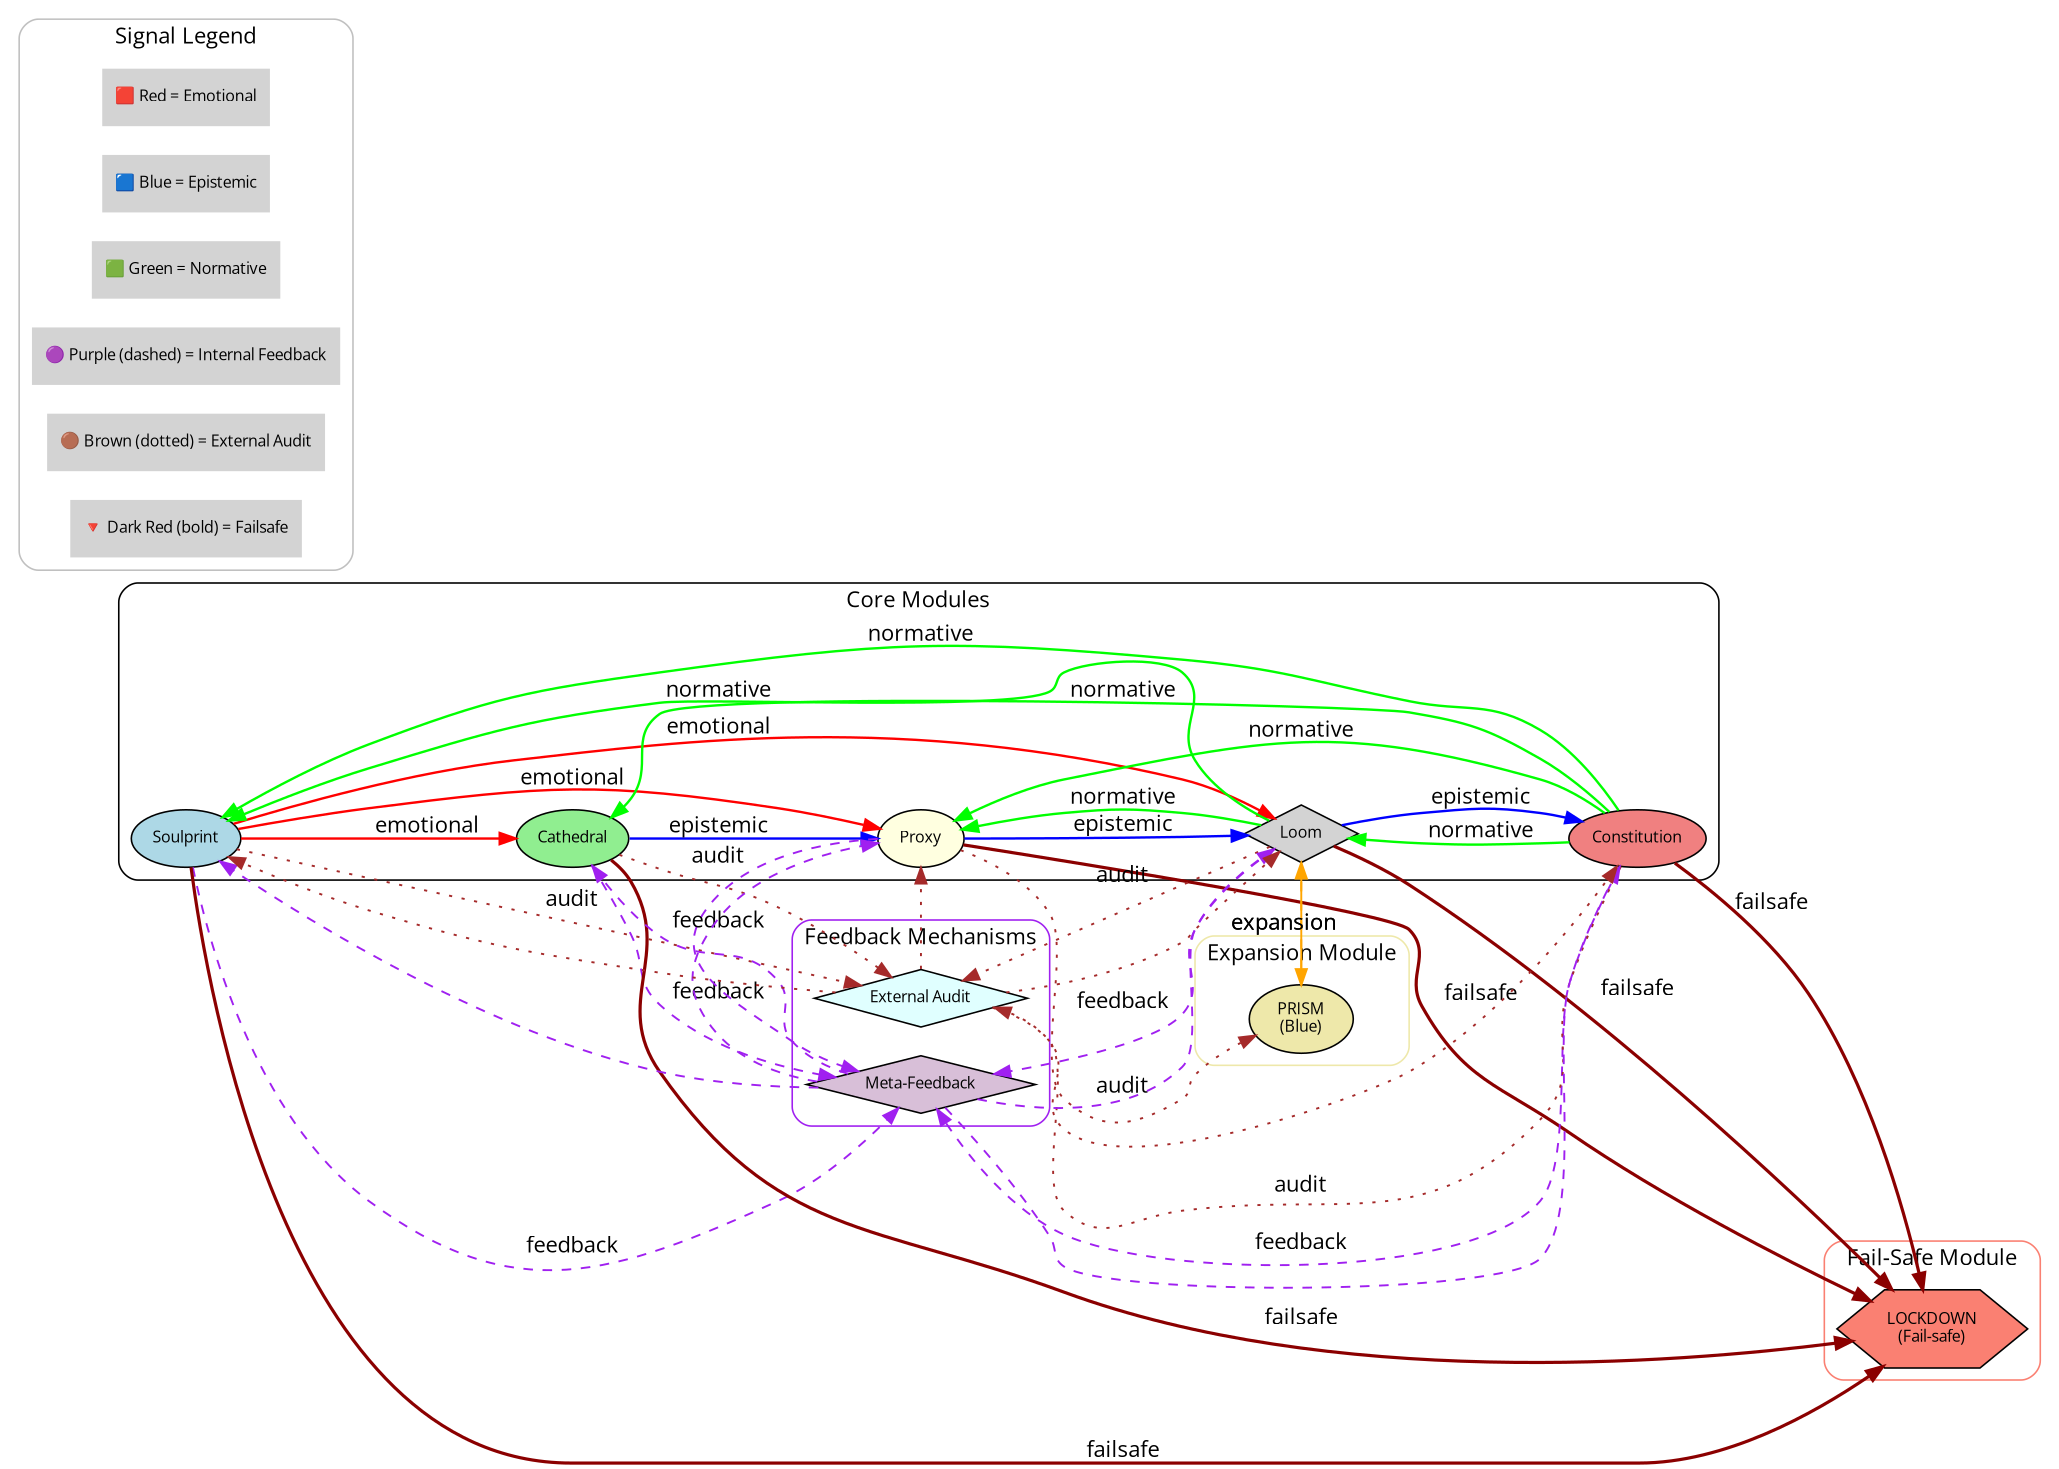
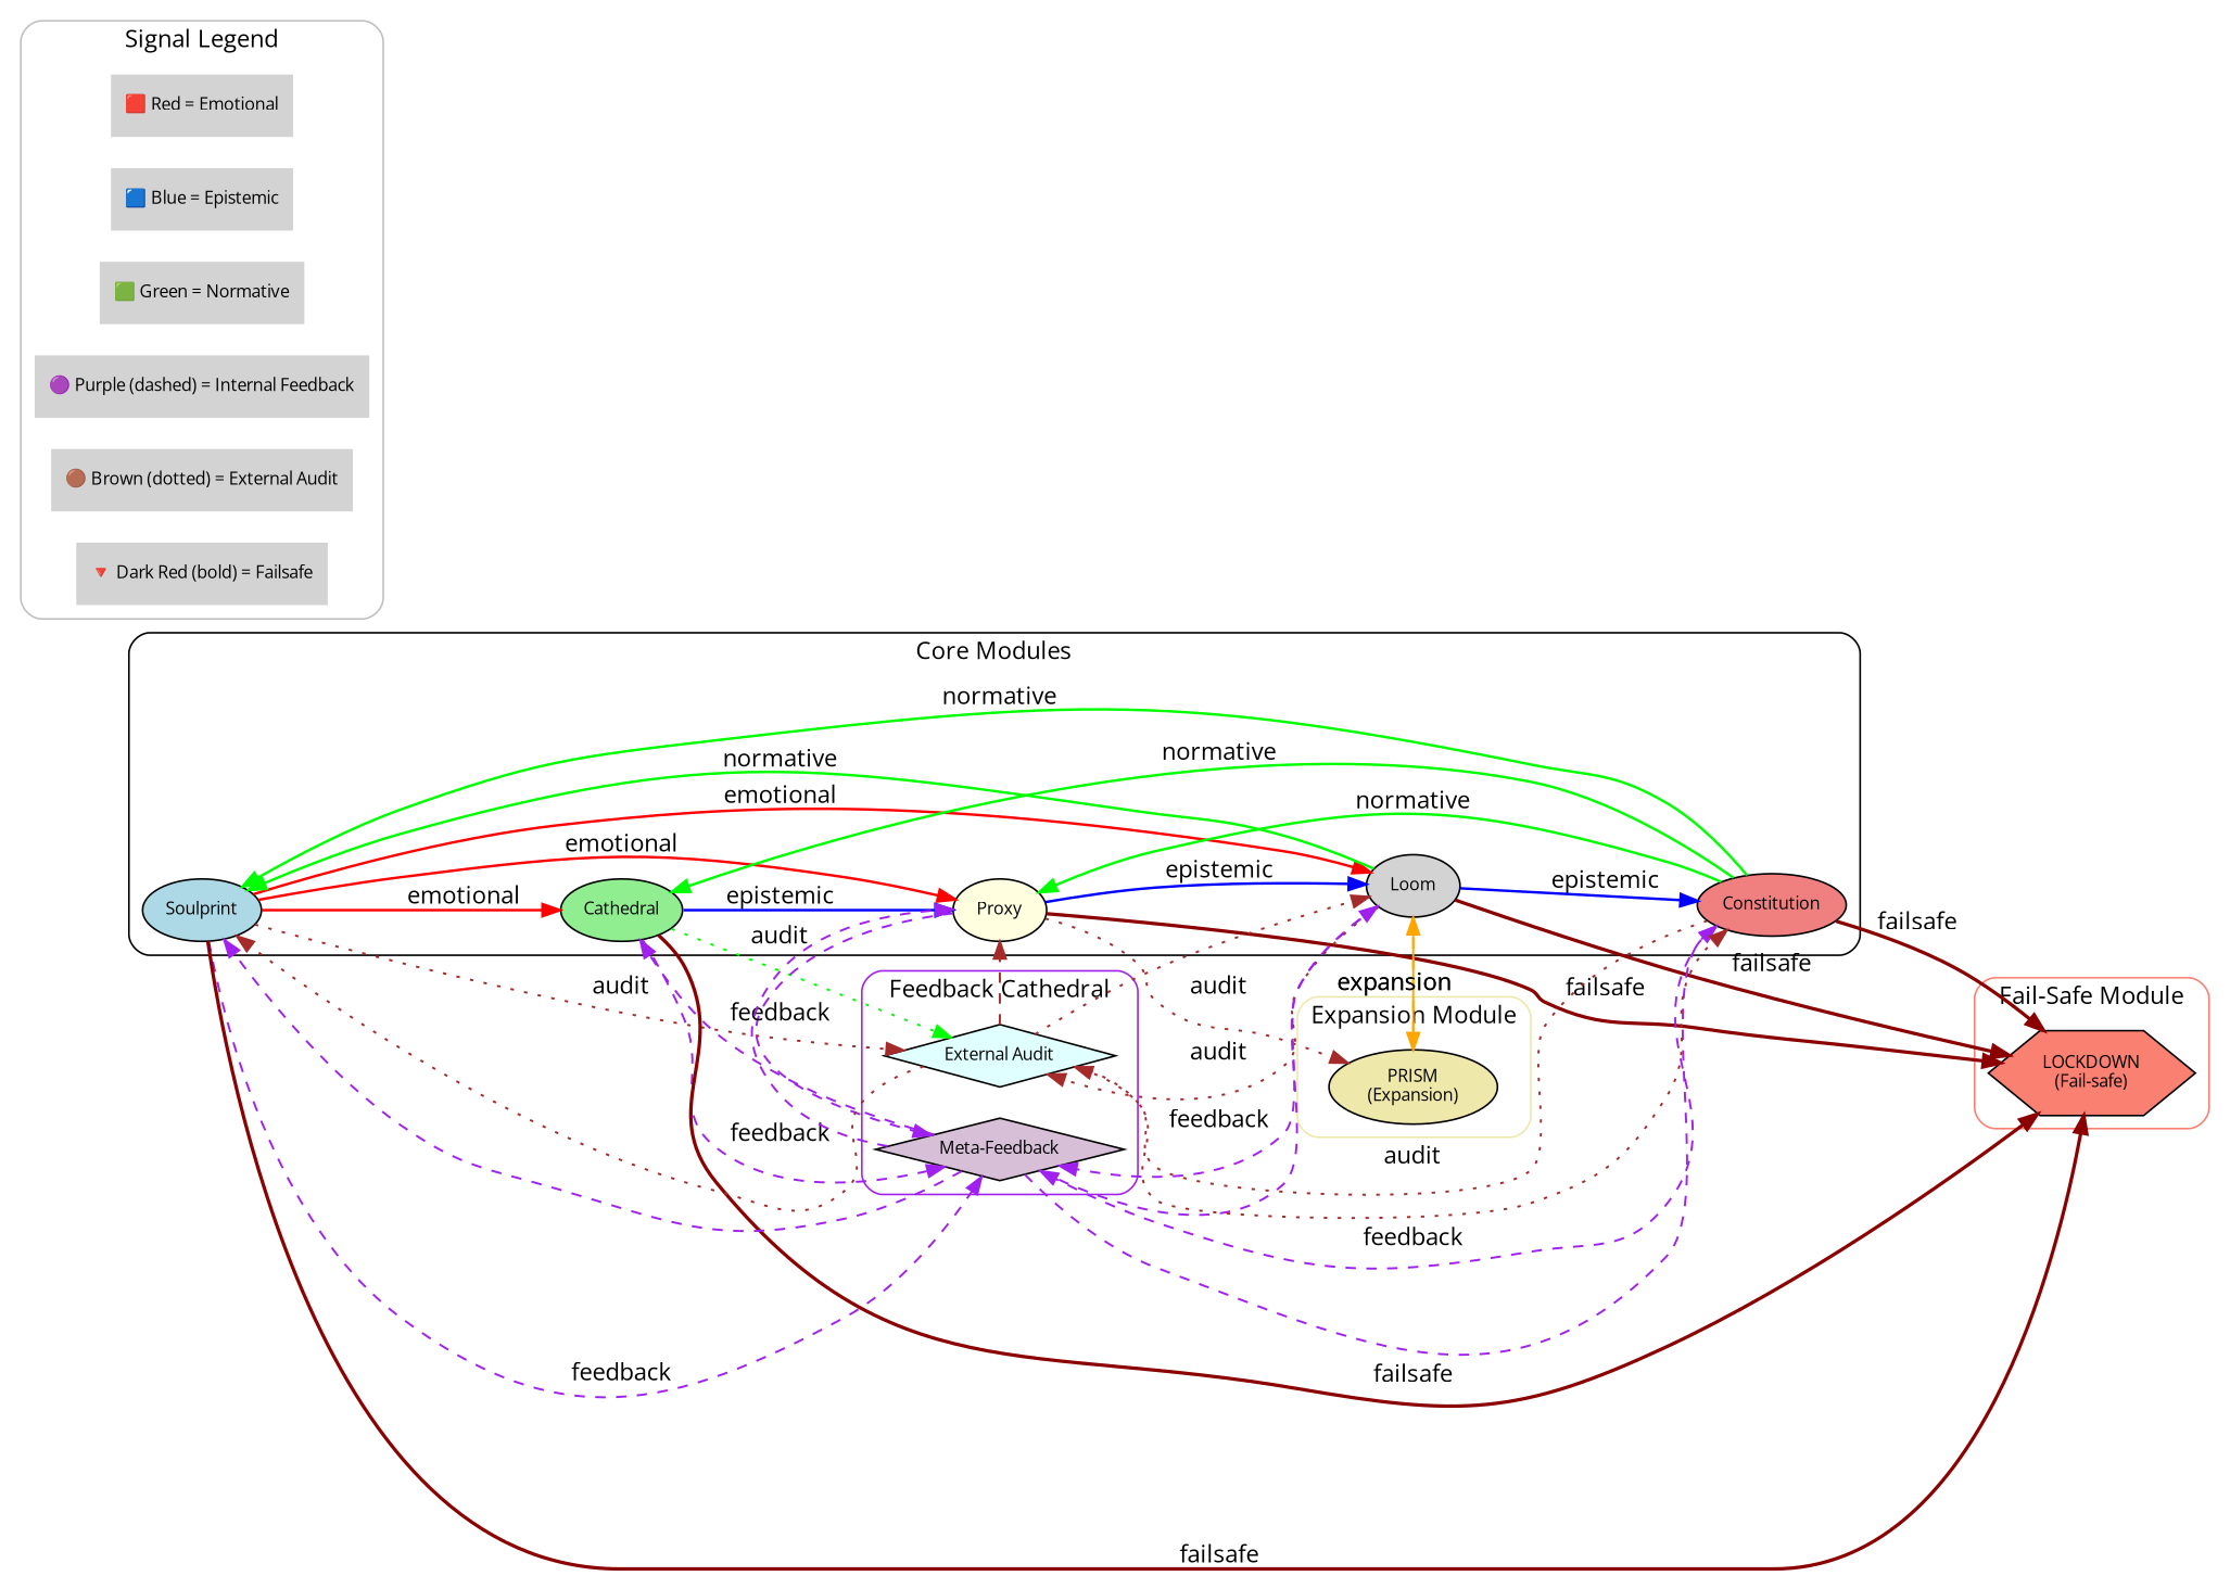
  digraph {
    fontname="Open Sans"
    rankdir=LR
    node [fontname="Open Sans" fontsize=10 shape=oval style=filled]
    edge [color=purple fontname="Open Sans" penwidth=1.2]
    n1 [fillcolor=lightblue label=Soulprint]
    n2 [fillcolor=lightgreen label=Cathedral]
    n3 [fillcolor=lightyellow label=Proxy]
-   n4 [fillcolor=lightgrey label=Loom shape=diamond]
+   n4 [fillcolor=lightgrey label=Loom]
    n5 [fillcolor=lightcoral label=Constitution]
    n6 [fillcolor=thistle label="Meta‑Feedback" shape=diamond]
    n7 [fillcolor=lightcyan label="External Audit" shape=diamond]
    n8 [fillcolor=salmon label="LOCKDOWN\n(Fail‑safe)" shape=hexagon]
-   n9 [fillcolor=palegoldenrod label="PRISM\n(Blue)"]
+   n9 [fillcolor=palegoldenrod label="PRISM\n(Expansion)"]
    n10 [label="🟥 Red = Emotional" shape=plaintext]
    n11 [label="🟦 Blue = Epistemic" shape=plaintext]
    n12 [label="🟩 Green = Normative" shape=plaintext]
    n13 [label="🟣 Purple (dashed) = Internal Feedback" shape=plaintext]
    n14 [label="🟤 Brown (dotted) = External Audit" shape=plaintext]
    n15 [label="🔻 Dark Red (bold) = Failsafe" shape=plaintext]
    subgraph cluster_1 {
      color=black
      label="Core Modules"
      style=rounded
      n1
      n2
      n3
      n4
      n5
    }
    subgraph cluster_2 {
      color=purple
-     label="Feedback Mechanisms"
+     label="Feedback Cathedral"
      style=rounded
      n6
      n7
    }
    subgraph cluster_3 {
      color=salmon
      label="Fail‑Safe Module"
      style=rounded
      n8
    }
    subgraph cluster_4 {
      color=palegoldenrod
      label="Expansion Module"
      style=rounded
      n9
    }
    subgraph cluster_5 {
      color=gray
      label="Signal Legend"
      style=rounded
      n10
      n11
      n12
      n13
      n14
      n15
    }
    n1 -> n2 [color=red label=" emotional " penwidth=1.5]
    n1 -> n3 [color=red label=" emotional " penwidth=1.5]
    n1 -> n4 [color=red label=" emotional " penwidth=1.5]
    n1 -> n6 [label=feedback style=dashed]
    n1 -> n7 [color=brown label=audit style=dotted]
    n1 -> n8 [color=darkred label=failsafe penwidth=2.0]
    n2 -> n3 [color=blue label=" epistemic " penwidth=1.5]
    n2 -> n6 [label=feedback style=dashed]
-   n2 -> n7 [color=brown label=audit style=dotted]
+   n2 -> n7 [color=green label=audit style=dotted]
    n2 -> n8 [color=darkred label=failsafe penwidth=2.0]
    n3 -> n4 [color=blue label=" epistemic " penwidth=1.5]
    n3 -> n6 [label=feedback style=dashed]
    n3 -> n8 [color=darkred label=failsafe penwidth=2.0]
    n3 -> n9 [color=brown label=audit style=dotted]
    n4 -> n1 [color=green label=" normative " penwidth=1.5]
-   n4 -> n3 [color=green label=" normative " penwidth=1.5]
    n4 -> n5 [color=blue label=" epistemic " penwidth=1.5]
    n4 -> n6 [label=feedback style=dashed]
    n4 -> n7 [color=brown label=audit style=dotted]
    n4 -> n8 [color=darkred label=failsafe penwidth=2.0]
    n4 -> n9 [color=orange label=expansion style=dashed]
    n5 -> n1 [color=green label=" normative " penwidth=1.5]
    n5 -> n2 [color=green label=" normative " penwidth=1.5]
    n5 -> n3 [color=green label=" normative " penwidth=1.5]
-   n5 -> n4 [color=green label=" normative " penwidth=1.5]
    n5 -> n6 [label=feedback style=dashed]
    n5 -> n7 [color=brown label=audit style=dotted]
    n5 -> n8 [color=darkred label=failsafe penwidth=2.0]
    n6 -> n1 [style=dashed]
    n6 -> n2 [style=dashed]
    n6 -> n3 [style=dashed]
    n6 -> n4 [style=dashed]
    n6 -> n5 [style=dashed]
    n7 -> n1 [color=brown style=dotted]
-   n7 -> n3 [color=brown style=dotted]
+   n7 -> n3 [color=brown style=dashed]
    n7 -> n4 [color=brown style=dotted]
    n7 -> n5 [color=brown style=dotted]
    n9 -> n4 [color=orange label=expansion style=solid]
  }
